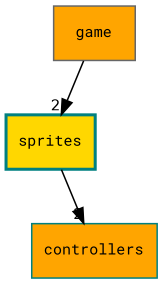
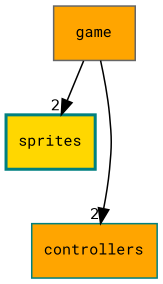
  digraph {
    compound=true
    fontname="Roboto Mono"
    node [color=teal fillcolor=orange fontname="Roboto Mono" fontsize=10 shape=box style=filled]
    edge [fontname="Roboto Mono" fontsize=10 headlabel=2 labeldistance=1.5 labelfontname=Helvetica labelfontsize=10]
    n1 [fillcolor=gold label=sprites style="filled,bold,"]
    n2 [label=controllers]
    n3 [color=gray40 label=game]
-   n1 -> n2
+   n3 -> n2
    n3 -> n1
  }
